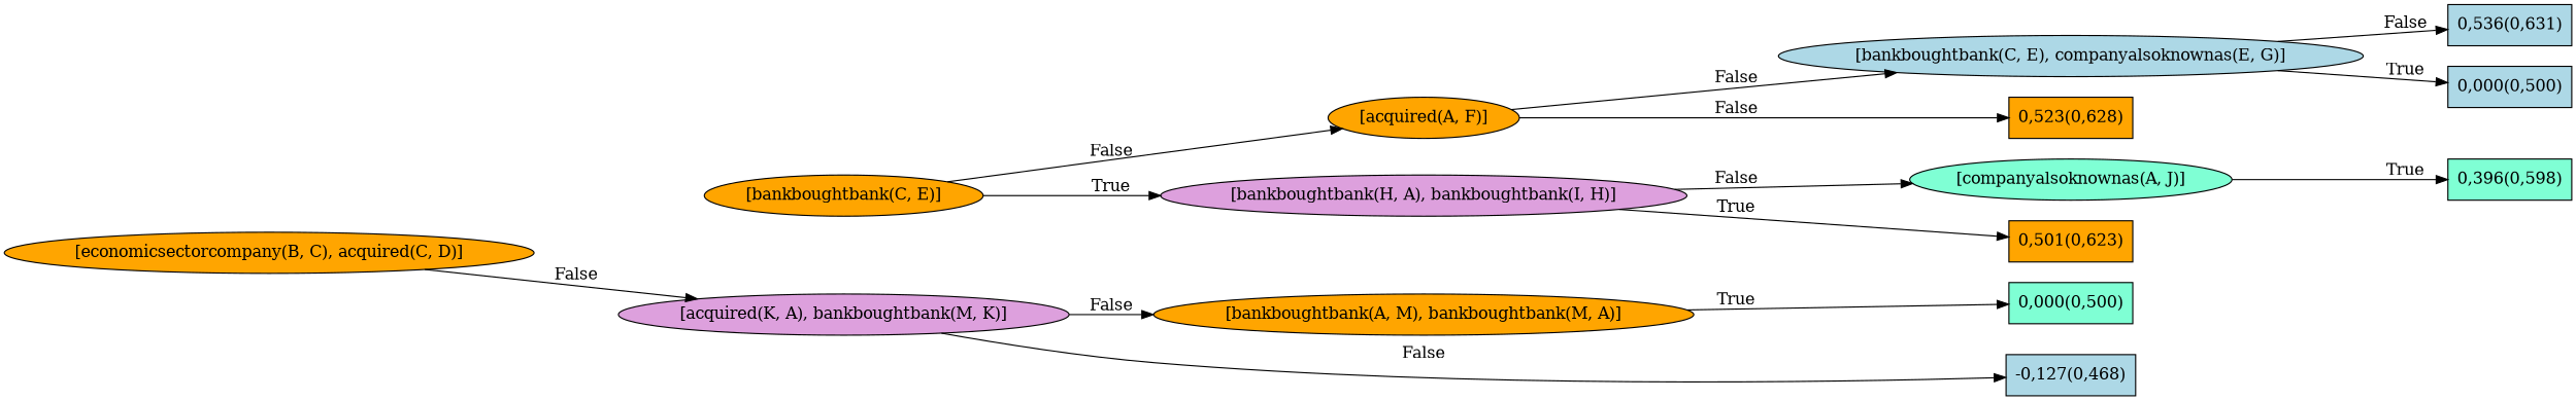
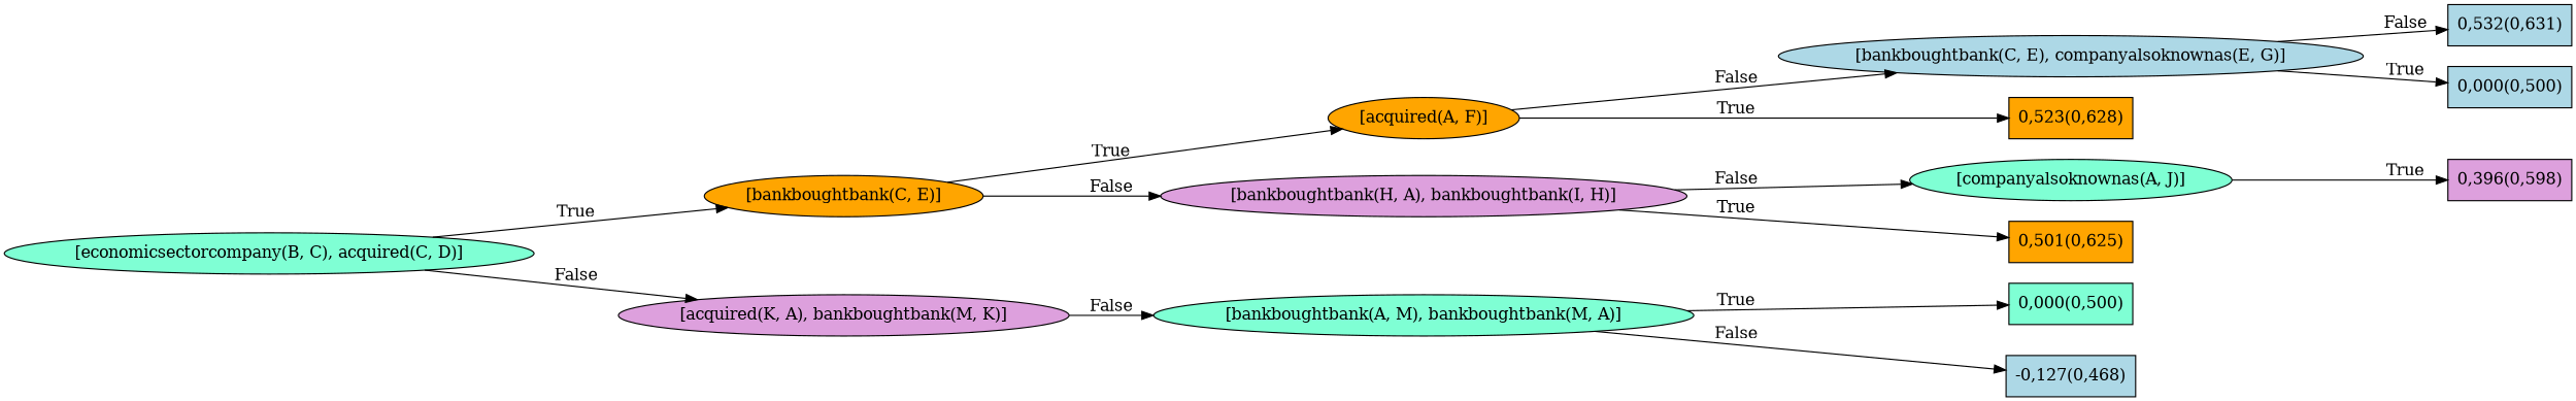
  digraph {
    rankdir=LR
    node [fillcolor=aquamarine style=filled]
-   n1 [fillcolor=orange label="[economicsectorcompany(B, C), acquired(C, D)]"]
+   n1 [label="[economicsectorcompany(B, C), acquired(C, D)]"]
    n2 [fillcolor=orange label="[bankboughtbank(C, E)]"]
    n3 [fillcolor=plum label="[acquired(K, A), bankboughtbank(M, K)]"]
    n4 [fillcolor=orange label="[acquired(A, F)]"]
    n5 [fillcolor=plum label="[bankboughtbank(H, A), bankboughtbank(I, H)]"]
-   n6 [fillcolor=orange label="[bankboughtbank(A, M), bankboughtbank(M, A)]"]
+   n6 [label="[bankboughtbank(A, M), bankboughtbank(M, A)]"]
    n7 [fillcolor=lightblue label="-0,127(0,468)" shape=box]
    n8 [fillcolor=orange label="0,523(0,628)" shape=box]
    n9 [fillcolor=lightblue label="[bankboughtbank(C, E), companyalsoknownas(E, G)]"]
-   n10 [fillcolor=orange label="0,501(0,623)" shape=box]
+   n10 [fillcolor=orange label="0,501(0,625)" shape=box]
    n11 [label="[companyalsoknownas(A, J)]"]
    n12 [label="0,000(0,500)" shape=box]
    n13 [fillcolor=lightblue label="0,000(0,500)" shape=box]
-   n14 [fillcolor=lightblue label="0,536(0,631)" shape=box]
-   n15 [label="0,396(0,598)" shape=box]
+   n14 [fillcolor=lightblue label="0,532(0,631)" shape=box]
+   n15 [fillcolor=plum label="0,396(0,598)" shape=box]
+   n1 -> n2 [label=True]
    n1 -> n3 [label=False]
-   n2 -> n4 [label=False]
-   n2 -> n5 [label=True]
+   n2 -> n4 [label=True]
+   n2 -> n5 [label=False]
    n3 -> n6 [label=False]
-   n3 -> n7 [label=False]
-   n4 -> n8 [label=False]
+   n6 -> n7 [label=False]
+   n4 -> n8 [label=True]
    n4 -> n9 [label=False]
    n5 -> n10 [label=True]
    n5 -> n11 [label=False]
    n6 -> n12 [label=True]
    n9 -> n13 [label=True]
    n9 -> n14 [label=False]
    n11 -> n15 [label=True]
  }
